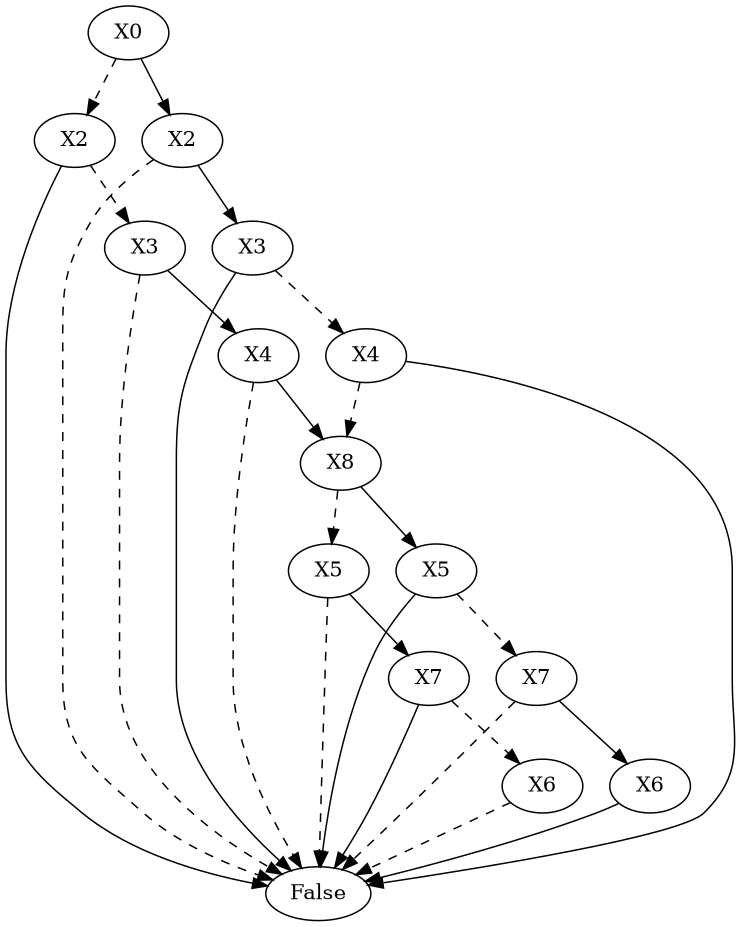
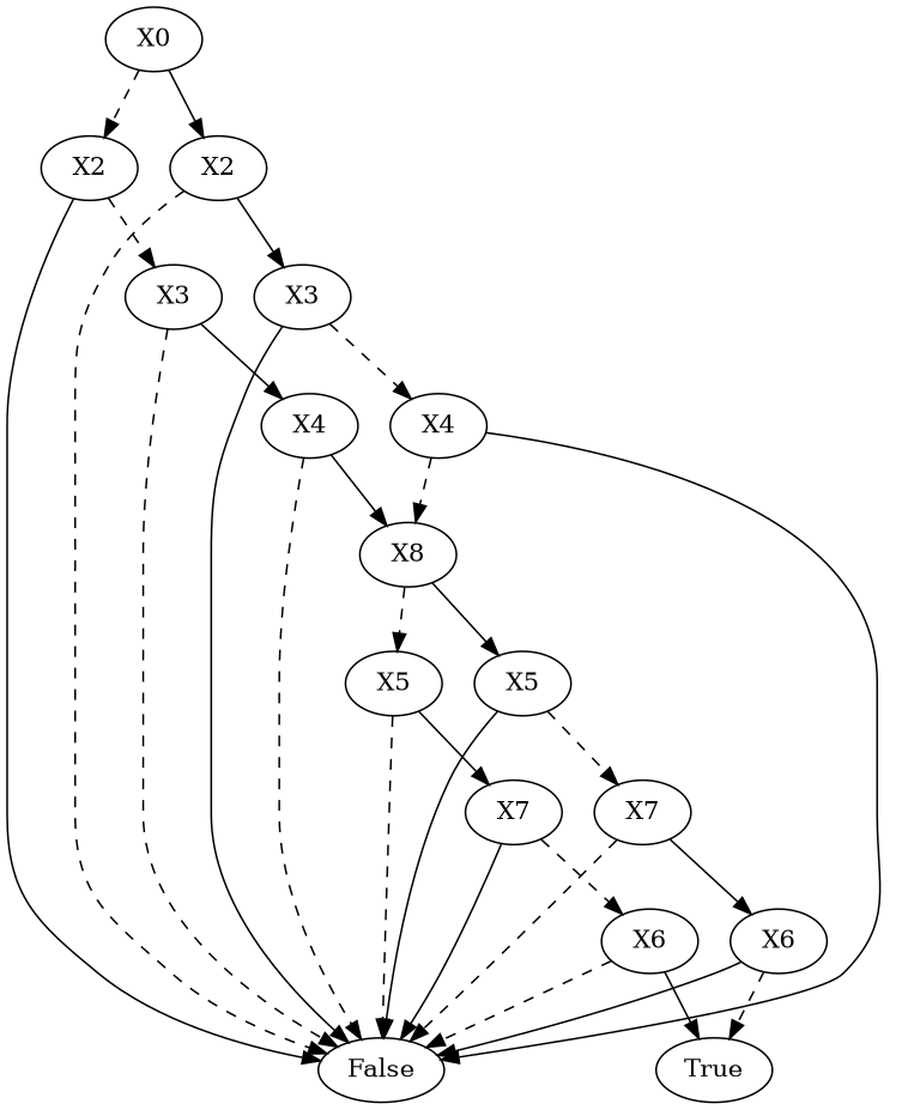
  digraph {
    edge [fontcolor=gray]
    n1 [label=X0]
    n2 [label=X2]
    n3 [label=X2]
    n4 [label=X3]
    n5 [label=False]
    n6 [label=X3]
    n7 [label=X4]
    n8 [label=X8]
    n9 [label=X5]
    n10 [label=X5]
    n11 [label=X7]
    n12 [label=X7]
    n13 [label=X6]
+   n14 [label=True]
    n15 [label=X6]
    n16 [label=X4]
    n1 -> n2 [style=dashed]
    n1 -> n3
    n2 -> n4 [style=dashed]
    n2 -> n5
    n3 -> n5 [style=dashed]
    n3 -> n6
    n4 -> n5 [style=dashed]
    n4 -> n7
    n6 -> n5
    n6 -> n16 [style=dashed]
    n7 -> n5 [style=dashed]
    n7 -> n8
    n8 -> n9 [style=dashed]
    n8 -> n10
    n9 -> n5 [style=dashed]
    n9 -> n11
    n10 -> n5
    n10 -> n12 [style=dashed]
    n11 -> n5
    n11 -> n13 [style=dashed]
    n12 -> n5 [style=dashed]
    n12 -> n15
    n13 -> n5 [style=dashed]
+   n13 -> n14
    n15 -> n5
+   n15 -> n14 [style=dashed]
    n16 -> n5
    n16 -> n8 [style=dashed]
  }
